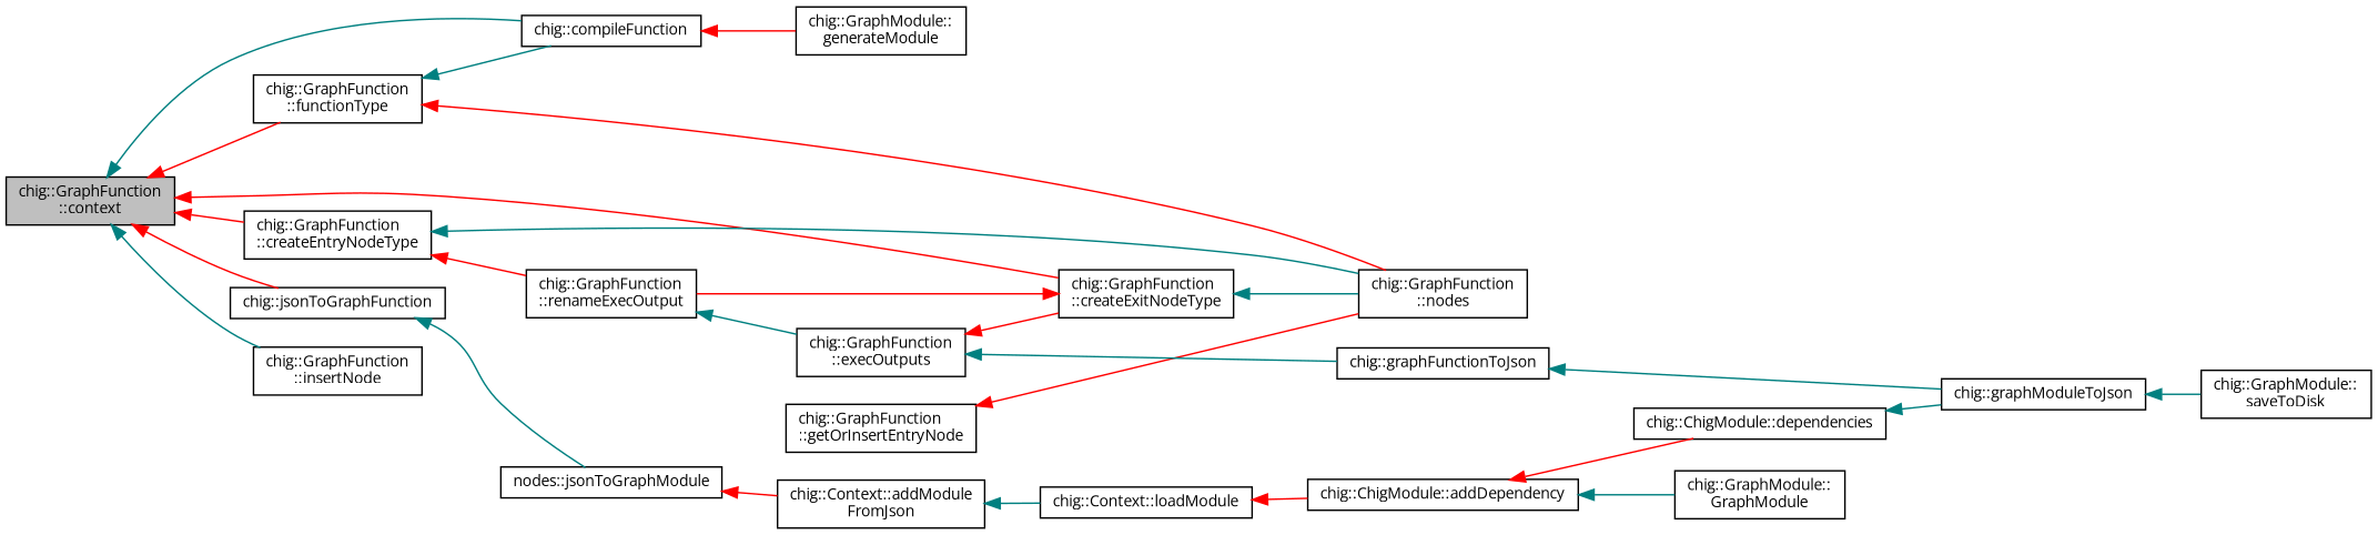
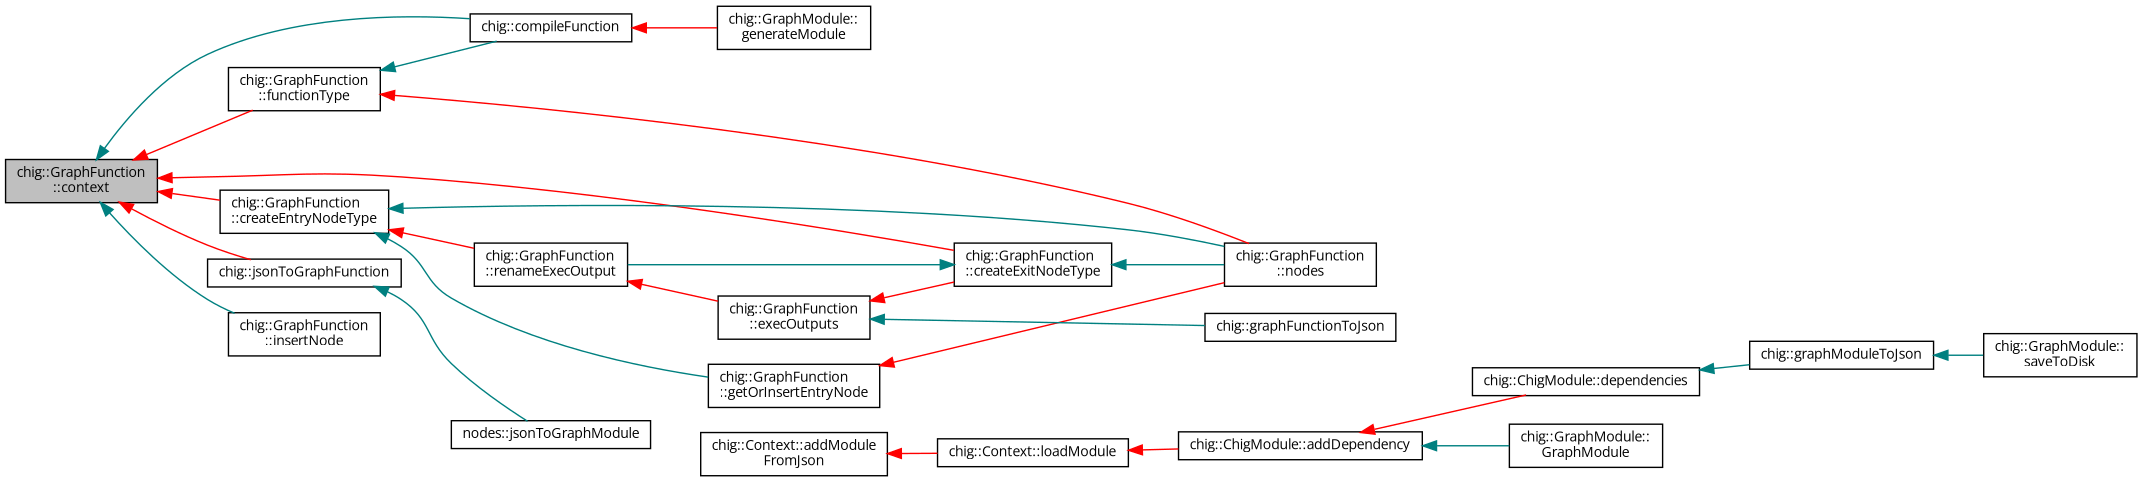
  digraph {
    fontname="Open Sans"
    rankdir=LR
    node [color=black fillcolor=white fontname="Open Sans" fontsize=10 shape=record style=filled]
    edge [color=red dir=back fontname="Open Sans" fontsize=10 labelfontname=Helvetica labelfontsize=10 style=solid]
    n1 [fillcolor=grey75 fontcolor=black height=0.2 label="chig::GraphFunction\l::context" width=0.4]
    n2 [height=0.2 label="chig::compileFunction" width=0.4]
    n3 [height=0.2 label="chig::GraphFunction\l::createEntryNodeType" width=0.4]
    n4 [height=0.2 label="chig::GraphFunction\l::createExitNodeType" width=0.4]
    n5 [height=0.2 label="chig::GraphFunction\l::functionType" width=0.4]
    n6 [height=0.2 label="chig::GraphFunction\l::insertNode" width=0.4]
    n7 [height=0.2 label="chig::jsonToGraphFunction" width=0.4]
    n8 [height=0.2 label="chig::GraphModule::\lgenerateModule" width=0.4]
    n9 [height=0.2 label="chig::GraphFunction\l::nodes" width=0.4]
    n10 [height=0.2 label="chig::GraphFunction\l::getOrInsertEntryNode" width=0.4]
    n11 [height=0.2 label="chig::GraphFunction\l::renameExecOutput" width=0.4]
    n12 [height=0.2 label="nodes::jsonToGraphModule" width=0.4]
    n13 [height=0.2 label="chig::GraphFunction\l::execOutputs" width=0.4]
    n14 [height=0.2 label="chig::graphFunctionToJson" width=0.4]
    n15 [height=0.2 label="chig::graphModuleToJson" width=0.4]
    n16 [height=0.2 label="chig::GraphModule::\lsaveToDisk" width=0.4]
    n17 [height=0.2 label="chig::Context::addModule\lFromJson" width=0.4]
    n18 [height=0.2 label="chig::Context::loadModule" width=0.4]
    n19 [height=0.2 label="chig::ChigModule::addDependency" width=0.4]
    n20 [height=0.2 label="chig::ChigModule::dependencies" width=0.4]
    n21 [height=0.2 label="chig::GraphModule::\lGraphModule" width=0.4]
    n1 -> n2 [color=teal]
    n1 -> n3
    n1 -> n4
    n1 -> n5
    n1 -> n6 [color=teal]
    n1 -> n7
    n2 -> n8
    n3 -> n9 [color=teal]
+   n3 -> n10 [color=teal]
    n3 -> n11
    n4 -> n9 [color=teal]
-   n4 -> n11
+   n4 -> n11 [color=teal]
    n5 -> n2 [color=teal]
    n5 -> n9
    n7 -> n12 [color=teal]
    n10 -> n9
-   n11 -> n13 [color=teal]
-   n12 -> n17
+   n11 -> n13
    n13 -> n4
    n13 -> n14 [color=teal]
-   n14 -> n15 [color=teal]
    n15 -> n16 [color=teal]
-   n17 -> n18 [color=teal]
+   n17 -> n18
    n18 -> n19
    n19 -> n20
    n19 -> n21 [color=teal]
    n20 -> n15 [color=teal]
  }
